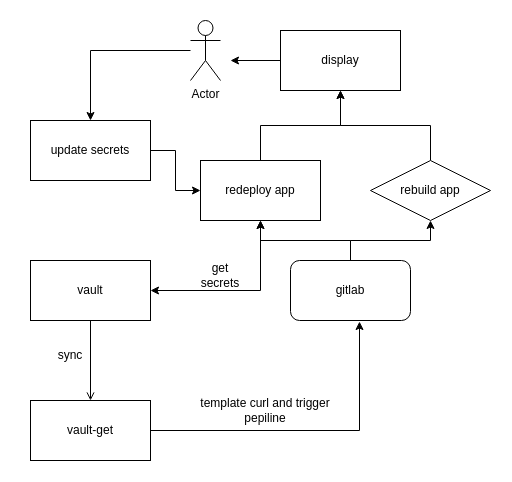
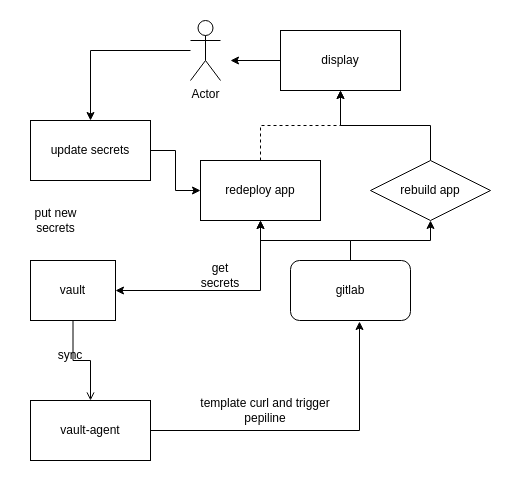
  <mxCell id="0" />
  <mxCell id="1" parent="0" />
  <mxCell id="2" style="edgeStyle=orthogonalEdgeStyle;rounded=0;orthogonalLoop=1;jettySize=auto;html=1;entryX=0.5;entryY=0;entryDx=0;entryDy=0;endArrow=open;" edge="1" parent="1" source="4" target="6"><mxGeometry relative="1" as="geometry" /></mxCell>
  <mxCell id="3" style="edgeStyle=orthogonalEdgeStyle;rounded=0;orthogonalLoop=1;jettySize=auto;html=1;startArrow=classic;startFill=1;" edge="1" parent="1" source="4" target="14"><mxGeometry relative="1" as="geometry"><mxPoint x="240" y="290" as="targetPoint" /></mxGeometry></mxCell>
- <mxCell id="4" value="vault" style="rounded=0;whiteSpace=wrap;html=1;" vertex="1" parent="1"><mxGeometry x="30" y="260" width="120" height="60" as="geometry" /></mxCell>
+ <mxCell id="4" value="vault" style="rounded=0;whiteSpace=wrap;html=1;" vertex="1" parent="1"><mxGeometry x="30" y="260" width="85" height="60" as="geometry" /></mxCell>
  <mxCell id="5" style="edgeStyle=orthogonalEdgeStyle;rounded=0;orthogonalLoop=1;jettySize=auto;html=1;entryX=0.575;entryY=1.017;entryDx=0;entryDy=0;entryPerimeter=0;" edge="1" parent="1" source="6" target="9"><mxGeometry relative="1" as="geometry" /></mxCell>
- <mxCell id="6" value="vault-get" style="rounded=0;whiteSpace=wrap;html=1;" vertex="1" parent="1"><mxGeometry x="30" y="400" width="120" height="60" as="geometry" /></mxCell>
+ <mxCell id="6" value="vault-agent" style="rounded=0;whiteSpace=wrap;html=1;" vertex="1" parent="1"><mxGeometry x="30" y="400" width="120" height="60" as="geometry" /></mxCell>
  <mxCell id="7" style="edgeStyle=orthogonalEdgeStyle;rounded=0;orthogonalLoop=1;jettySize=auto;html=1;entryX=0.5;entryY=1;entryDx=0;entryDy=0;" edge="1" parent="1" source="9" target="14"><mxGeometry relative="1" as="geometry" /></mxCell>
  <mxCell id="8" style="edgeStyle=orthogonalEdgeStyle;rounded=0;orthogonalLoop=1;jettySize=auto;html=1;" edge="1" parent="1" source="9" target="16"><mxGeometry relative="1" as="geometry" /></mxCell>
  <mxCell id="9" value="gitlab" style="whiteSpace=wrap;html=1;rounded=1;" vertex="1" parent="1"><mxGeometry x="290" y="260" width="120" height="60" as="geometry" /></mxCell>
  <mxCell id="10" value="&lt;div&gt;get secrets&lt;br&gt;&lt;/div&gt;" style="text;html=1;strokeColor=none;fillColor=none;align=center;verticalAlign=middle;whiteSpace=wrap;rounded=0;" vertex="1" parent="1"><mxGeometry x="190" y="260" width="60" height="30" as="geometry" /></mxCell>
  <mxCell id="11" value="sync" style="text;html=1;strokeColor=none;fillColor=none;align=center;verticalAlign=middle;whiteSpace=wrap;rounded=0;" vertex="1" parent="1"><mxGeometry x="40" y="340" width="60" height="30" as="geometry" /></mxCell>
  <mxCell id="12" value="template curl and trigger pepiline" style="text;html=1;strokeColor=none;fillColor=none;align=center;verticalAlign=middle;whiteSpace=wrap;rounded=0;" vertex="1" parent="1"><mxGeometry x="180" y="400" width="170" height="20" as="geometry" /></mxCell>
- <mxCell id="13" style="edgeStyle=orthogonalEdgeStyle;rounded=0;orthogonalLoop=1;jettySize=auto;html=1;entryX=0.5;entryY=1;entryDx=0;entryDy=0;" edge="1" parent="1" source="14" target="23"><mxGeometry relative="1" as="geometry" /></mxCell>
+ <mxCell id="13" style="edgeStyle=orthogonalEdgeStyle;rounded=0;orthogonalLoop=1;jettySize=auto;html=1;entryX=0.5;entryY=1;entryDx=0;entryDy=0;dashed=1;" edge="1" parent="1" source="14" target="23"><mxGeometry relative="1" as="geometry" /></mxCell>
  <mxCell id="14" value="redeploy app" style="rounded=0;whiteSpace=wrap;html=1;" vertex="1" parent="1"><mxGeometry x="200" y="160" width="120" height="60" as="geometry" /></mxCell>
  <mxCell id="15" style="edgeStyle=orthogonalEdgeStyle;rounded=0;orthogonalLoop=1;jettySize=auto;html=1;" edge="1" parent="1" source="16" target="23"><mxGeometry relative="1" as="geometry" /></mxCell>
  <mxCell id="16" value="rebuild app" style="rhombus;whiteSpace=wrap;html=1;" vertex="1" parent="1"><mxGeometry x="370" y="160" width="120" height="60" as="geometry" /></mxCell>
  <mxCell id="17" style="edgeStyle=orthogonalEdgeStyle;rounded=0;orthogonalLoop=1;jettySize=auto;html=1;entryX=0.5;entryY=0;entryDx=0;entryDy=0;" edge="1" parent="1" source="18" target="20"><mxGeometry relative="1" as="geometry" /></mxCell>
  <mxCell id="18" value="Actor" style="shape=umlActor;verticalLabelPosition=bottom;verticalAlign=top;html=1;outlineConnect=0;" vertex="1" parent="1"><mxGeometry x="190" y="20" width="30" height="60" as="geometry" /></mxCell>
  <mxCell id="19" style="edgeStyle=orthogonalEdgeStyle;rounded=0;orthogonalLoop=1;jettySize=auto;html=1;" edge="1" parent="1" source="20" target="14"><mxGeometry relative="1" as="geometry" /></mxCell>
  <mxCell id="20" value="update secrets" style="rounded=0;whiteSpace=wrap;html=1;" vertex="1" parent="1"><mxGeometry x="30" y="120" width="120" height="60" as="geometry" /></mxCell>
+ <mxCell id="21" value="&lt;div&gt;put new &lt;br&gt;&lt;/div&gt;&lt;div&gt;secrets&lt;/div&gt;" style="text;html=1;align=center;verticalAlign=middle;resizable=0;points=[];autosize=1;strokeColor=none;fillColor=none;" vertex="1" parent="1"><mxGeometry x="20" y="200" width="70" height="40" as="geometry" /></mxCell>
  <mxCell id="22" style="edgeStyle=orthogonalEdgeStyle;rounded=0;orthogonalLoop=1;jettySize=auto;html=1;" edge="1" parent="1" source="23"><mxGeometry relative="1" as="geometry"><mxPoint x="230" y="60" as="targetPoint" /></mxGeometry></mxCell>
  <mxCell id="23" value="display " style="rounded=0;whiteSpace=wrap;html=1;" vertex="1" parent="1"><mxGeometry x="280" y="30" width="120" height="60" as="geometry" /></mxCell>
